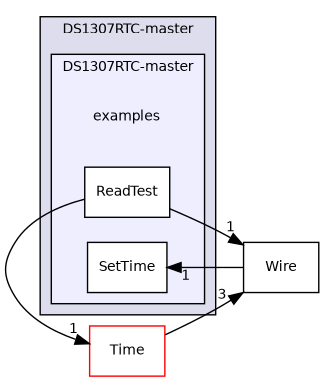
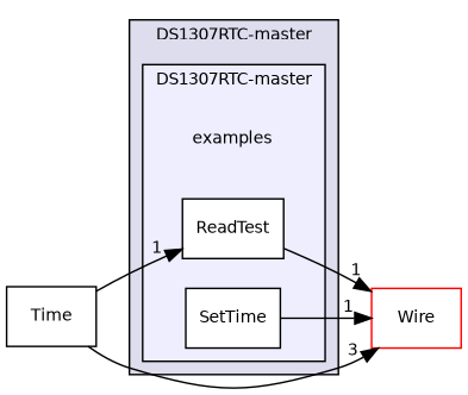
  digraph {
    compound=true
    rankdir=LR
    node [fontname=Helvetica fontsize=10 shape=box color=black fillcolor=white style=filled]
    edge [headlabel=1 labeldistance=1.5 labelfontname=Helvetica labelfontsize=10]
    n1 [label=examples shape=plaintext color="" fillcolor="" style=""]
    n2 [label=ReadTest]
    n3 [label=SetTime]
-   n4 [color=red label=Time]
-   n5 [label=Wire]
+   n4 [label=Time]
+   n5 [color=red label=Wire]
    subgraph cluster_1 {
      bgcolor="#ddddee"
      fontname=Helvetica
      fontsize=10
      label="DS1307RTC-master"
      pencolor=black
      subgraph cluster_2 {
        bgcolor="#eeeeff"
        fontname=Helvetica
        fontsize=10
        label="DS1307RTC-master"
        pencolor=black
        n1
        n2
        n3
      }
    }
-   n2 -> n4
+   n4 -> n2
    n2 -> n5
-   n5 -> n3
+   n3 -> n5
    n4 -> n5 [headlabel=3]
  }
